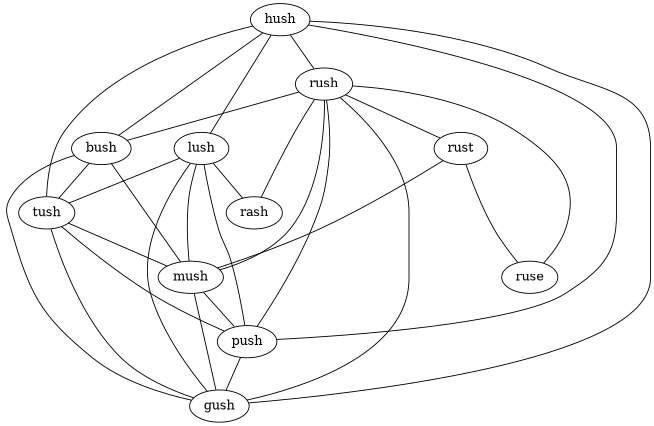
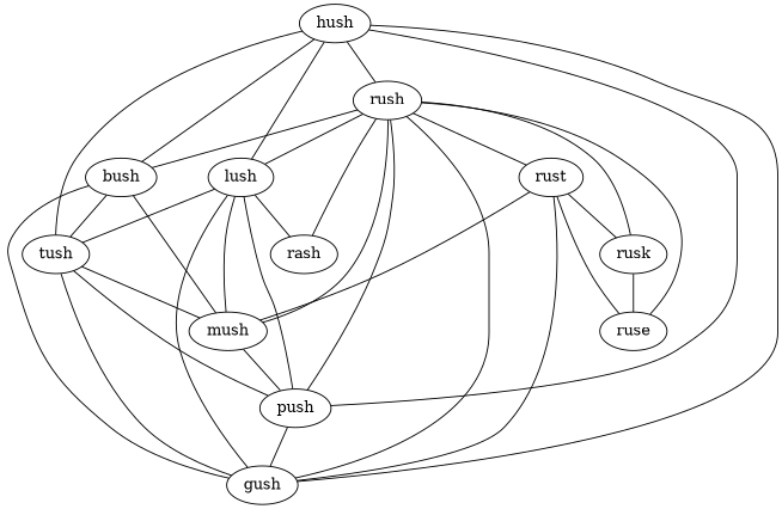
  graph {
    hush
    bush
    lush
    gush
    rush
    tush
    push
    mush
    rash
+   rusk
    ruse
    rust
    hush -- bush
    hush -- lush
    hush -- gush
    hush -- rush
    hush -- tush
    hush -- push
    bush -- gush
    bush -- tush
    bush -- mush
    lush -- gush
    lush -- tush
    lush -- push
    lush -- mush
    lush -- rash
    rush -- bush
+   rush -- lush
    rush -- gush
    rush -- push
    rush -- mush
    rush -- rash
+   rush -- rusk
    rush -- ruse
    rush -- rust
    tush -- gush
    tush -- push
    tush -- mush
    push -- gush
-   mush -- gush
+   rust -- gush
    mush -- push
+   rusk -- ruse
    rust -- mush
+   rust -- rusk
    rust -- ruse
  }
